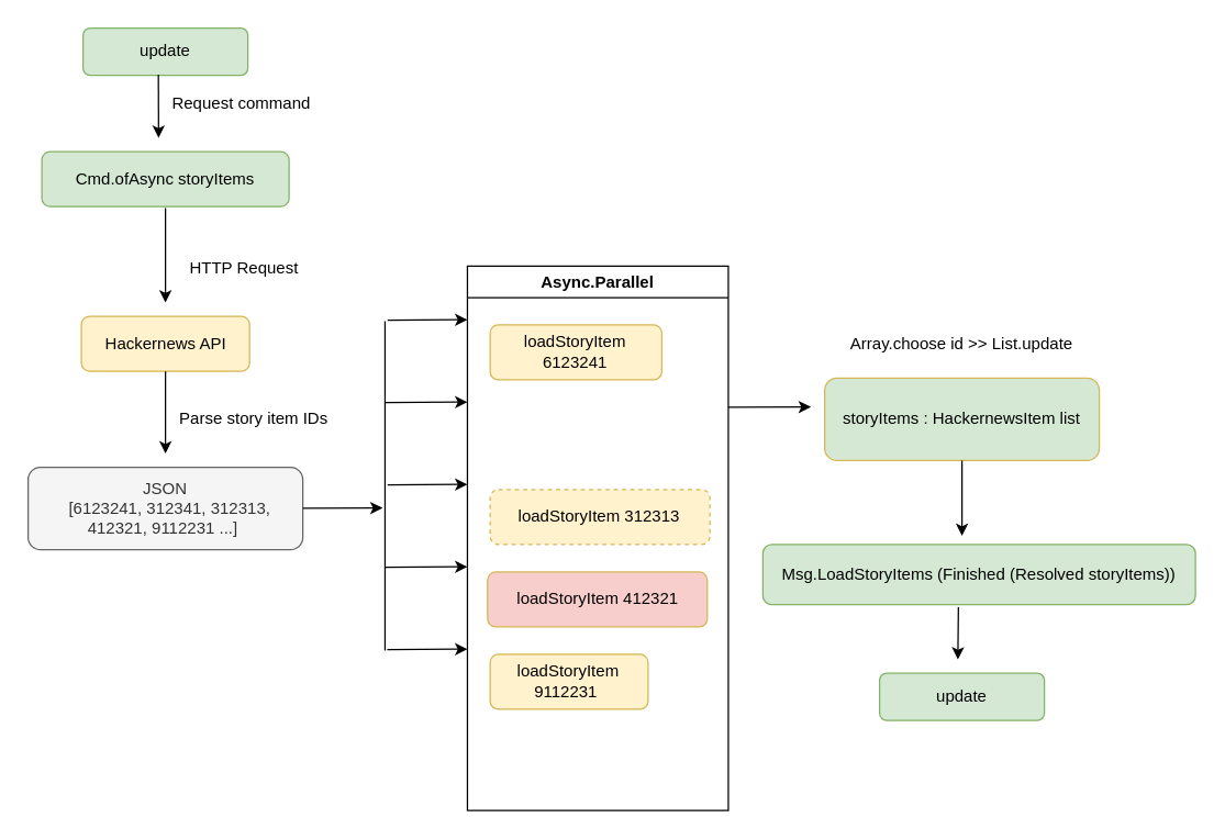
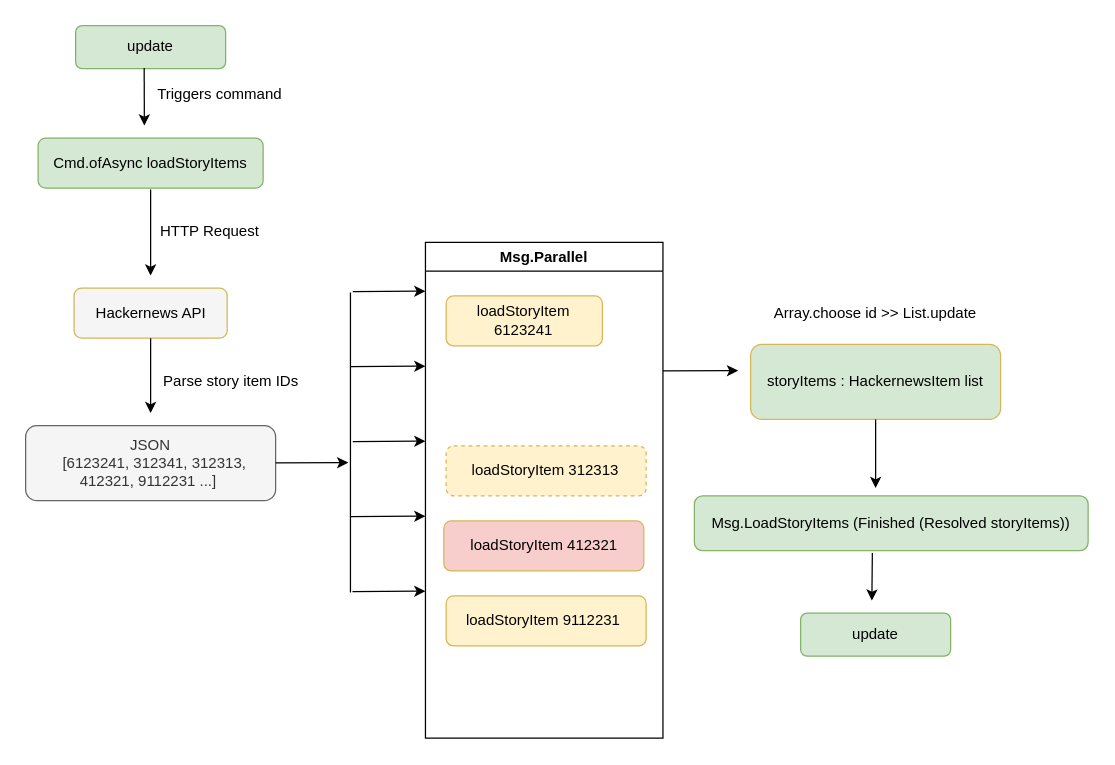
  <mxCell id="0" />
  <mxCell id="1" parent="0" />
- <mxCell id="2" value="Async.Parallel" style="swimlane;" parent="1" vertex="1"><mxGeometry x="339.86" y="193.45" width="190" height="396.55" as="geometry" /></mxCell>
- <mxCell id="3" value="Cmd.ofAsync storyItems" style="rounded=1;whiteSpace=wrap;html=1;fillColor=#d5e8d4;strokeColor=#82b366;" parent="1" vertex="1"><mxGeometry x="30" y="110" width="180" height="40" as="geometry" /></mxCell>
+ <mxCell id="2" value="Msg.Parallel" style="swimlane;" parent="1" vertex="1"><mxGeometry x="339.86" y="193.45" width="190" height="396.55" as="geometry" /></mxCell>
+ <mxCell id="3" value="Cmd.ofAsync loadStoryItems" style="rounded=1;whiteSpace=wrap;html=1;fillColor=#d5e8d4;strokeColor=#82b366;" parent="1" vertex="1"><mxGeometry x="30" y="110" width="180" height="40" as="geometry" /></mxCell>
  <mxCell id="4" value="" style="endArrow=classic;html=1;" parent="1" edge="1"><mxGeometry width="50" height="50" relative="1" as="geometry"><mxPoint x="120" y="151" as="sourcePoint" /><mxPoint x="120" y="220" as="targetPoint" /></mxGeometry></mxCell>
- <mxCell id="5" value="Hackernews API" style="rounded=1;whiteSpace=wrap;html=1;fillColor=#fff2cc;strokeColor=#d6b656;" parent="1" vertex="1"><mxGeometry x="58.75" y="230" width="122.5" height="40" as="geometry" /></mxCell>
- <mxCell id="6" value="HTTP Request" style="text;html=1;strokeColor=none;fillColor=none;align=center;verticalAlign=middle;whiteSpace=wrap;rounded=0;" parent="1" vertex="1"><mxGeometry x="124.69" y="180" width="105.31" height="30" as="geometry" /></mxCell>
+ <mxCell id="5" value="Hackernews API" style="rounded=1;whiteSpace=wrap;html=1;fillColor=#f5f5f5;strokeColor=#d6b656;" parent="1" vertex="1"><mxGeometry x="58.75" y="230" width="122.5" height="40" as="geometry" /></mxCell>
+ <mxCell id="6" value="HTTP Request" style="text;html=1;strokeColor=none;fillColor=none;align=center;verticalAlign=middle;whiteSpace=wrap;rounded=0;" parent="1" vertex="1"><mxGeometry x="114.69" y="170" width="105.31" height="30" as="geometry" /></mxCell>
  <mxCell id="7" value="JSON &lt;br&gt;&amp;nbsp; [6123241, 312341, 312313, 412321, 9112231 ...]&amp;nbsp;" style="rounded=1;whiteSpace=wrap;html=1;fillColor=#f5f5f5;strokeColor=#666666;fontColor=#333333;" parent="1" vertex="1"><mxGeometry x="20" y="340" width="200" height="60" as="geometry" /></mxCell>
  <mxCell id="8" value="" style="endArrow=classic;html=1;exitX=0.5;exitY=1;exitDx=0;exitDy=0;" parent="1" source="5" edge="1"><mxGeometry width="50" height="50" relative="1" as="geometry"><mxPoint x="130" y="161" as="sourcePoint" /><mxPoint x="120" y="330" as="targetPoint" /></mxGeometry></mxCell>
  <mxCell id="9" value="" style="endArrow=none;html=1;" parent="1" edge="1"><mxGeometry width="50" height="50" relative="1" as="geometry"><mxPoint x="279.86" y="473.45" as="sourcePoint" /><mxPoint x="279.86" y="233.45" as="targetPoint" /></mxGeometry></mxCell>
  <mxCell id="10" value="Parse story item IDs" style="text;html=1;strokeColor=none;fillColor=none;align=center;verticalAlign=middle;whiteSpace=wrap;rounded=0;" parent="1" vertex="1"><mxGeometry x="129.38" y="290" width="110.62" height="30" as="geometry" /></mxCell>
  <mxCell id="11" value="" style="endArrow=classic;html=1;" parent="1" edge="1"><mxGeometry width="50" height="50" relative="1" as="geometry"><mxPoint x="281.73" y="232.76" as="sourcePoint" /><mxPoint x="339.86" y="232.45" as="targetPoint" /></mxGeometry></mxCell>
  <mxCell id="12" value="loadStoryItem 6123241" style="rounded=1;whiteSpace=wrap;html=1;fillColor=#fff2cc;strokeColor=#d6b656;" parent="1" vertex="1"><mxGeometry x="356.42" y="236.21" width="125" height="40" as="geometry" /></mxCell>
  <mxCell id="13" value="" style="endArrow=classic;html=1;" parent="1" edge="1"><mxGeometry width="50" height="50" relative="1" as="geometry"><mxPoint x="279.86" y="292.76" as="sourcePoint" /><mxPoint x="339.86" y="292.45" as="targetPoint" /></mxGeometry></mxCell>
  <mxCell id="14" value="" style="endArrow=classic;html=1;" parent="1" edge="1"><mxGeometry width="50" height="50" relative="1" as="geometry"><mxPoint x="281.73" y="352.76" as="sourcePoint" /><mxPoint x="339.86" y="352.45" as="targetPoint" /></mxGeometry></mxCell>
  <mxCell id="15" value="loadStoryItem 312313" style="rounded=1;whiteSpace=wrap;html=1;fillColor=#fff2cc;strokeColor=#d6b656;dashed=1;" parent="1" vertex="1"><mxGeometry x="356.42" y="356.21" width="160" height="40" as="geometry" /></mxCell>
  <mxCell id="16" value="" style="endArrow=classic;html=1;" parent="1" edge="1"><mxGeometry width="50" height="50" relative="1" as="geometry"><mxPoint x="279.86" y="412.76" as="sourcePoint" /><mxPoint x="339.86" y="412.45" as="targetPoint" /></mxGeometry></mxCell>
  <mxCell id="17" value="loadStoryItem 412321" style="rounded=1;whiteSpace=wrap;html=1;fillColor=#f8cecc;strokeColor=#d6b656;" parent="1" vertex="1"><mxGeometry x="354.55" y="416.21" width="160" height="40" as="geometry" /></mxCell>
  <mxCell id="18" value="" style="endArrow=classic;html=1;" parent="1" edge="1"><mxGeometry width="50" height="50" relative="1" as="geometry"><mxPoint x="281.48" y="472.76" as="sourcePoint" /><mxPoint x="339.86" y="472.45" as="targetPoint" /></mxGeometry></mxCell>
- <mxCell id="19" value="loadStoryItem 9112231&amp;nbsp;" style="rounded=1;whiteSpace=wrap;html=1;fillColor=#fff2cc;strokeColor=#d6b656;" parent="1" vertex="1"><mxGeometry x="356.42" y="476.21" width="115" height="40" as="geometry" /></mxCell>
+ <mxCell id="19" value="loadStoryItem 9112231&amp;nbsp;" style="rounded=1;whiteSpace=wrap;html=1;fillColor=#fff2cc;strokeColor=#d6b656;" parent="1" vertex="1"><mxGeometry x="356.42" y="476.21" width="160" height="40" as="geometry" /></mxCell>
  <mxCell id="20" value="" style="endArrow=classic;html=1;" parent="1" edge="1"><mxGeometry width="50" height="50" relative="1" as="geometry"><mxPoint x="220" y="369.89" as="sourcePoint" /><mxPoint x="278.13" y="369.58" as="targetPoint" /></mxGeometry></mxCell>
  <mxCell id="21" value="Array.choose id &amp;gt;&amp;gt; List.update" style="text;html=1;strokeColor=none;fillColor=none;align=center;verticalAlign=middle;whiteSpace=wrap;rounded=0;" parent="1" vertex="1"><mxGeometry x="580" y="235" width="240" height="30" as="geometry" /></mxCell>
  <mxCell id="22" value="" style="endArrow=classic;html=1;" parent="1" edge="1"><mxGeometry width="50" height="50" relative="1" as="geometry"><mxPoint x="529.86" y="296.21" as="sourcePoint" /><mxPoint x="590" y="296" as="targetPoint" /></mxGeometry></mxCell>
  <mxCell id="23" value="storyItems :&amp;nbsp;HackernewsItem list" style="rounded=1;whiteSpace=wrap;html=1;fillColor=#d5e8d4;strokeColor=#d6b656;" parent="1" vertex="1"><mxGeometry x="600" y="275" width="200" height="60" as="geometry" /></mxCell>
  <mxCell id="24" value="" style="endArrow=classic;html=1;exitX=0.5;exitY=1;exitDx=0;exitDy=0;" parent="1" source="23" edge="1"><mxGeometry width="50" height="50" relative="1" as="geometry"><mxPoint x="539.86" y="306.21" as="sourcePoint" /><mxPoint x="700" y="390" as="targetPoint" /></mxGeometry></mxCell>
  <mxCell id="25" value="Msg.LoadStoryItems (Finished (Resolved storyItems))" style="rounded=1;whiteSpace=wrap;html=1;fillColor=#d5e8d4;strokeColor=#82b366;" parent="1" vertex="1"><mxGeometry x="555" y="396.21" width="315" height="43.79" as="geometry" /></mxCell>
  <mxCell id="26" value="update" style="rounded=1;whiteSpace=wrap;html=1;fillColor=#d5e8d4;strokeColor=#82b366;" parent="1" vertex="1"><mxGeometry x="60" y="20" width="120" height="34.41" as="geometry" /></mxCell>
  <mxCell id="27" value="" style="endArrow=classic;html=1;exitX=0.457;exitY=0.986;exitDx=0;exitDy=0;exitPerimeter=0;" parent="1" source="26" edge="1"><mxGeometry width="50" height="50" relative="1" as="geometry"><mxPoint x="130" y="161" as="sourcePoint" /><mxPoint x="115" y="100" as="targetPoint" /></mxGeometry></mxCell>
- <mxCell id="28" value="Request command" style="text;html=1;strokeColor=none;fillColor=none;align=center;verticalAlign=middle;whiteSpace=wrap;rounded=0;" parent="1" vertex="1"><mxGeometry x="114.69" y="60" width="120.62" height="30" as="geometry" /></mxCell>
+ <mxCell id="28" value="Triggers command" style="text;html=1;strokeColor=none;fillColor=none;align=center;verticalAlign=middle;whiteSpace=wrap;rounded=0;" parent="1" vertex="1"><mxGeometry x="114.69" y="60" width="120.62" height="30" as="geometry" /></mxCell>
  <mxCell id="29" value="update" style="rounded=1;whiteSpace=wrap;html=1;fillColor=#d5e8d4;strokeColor=#82b366;" parent="1" vertex="1"><mxGeometry x="640" y="490" width="120" height="34.41" as="geometry" /></mxCell>
  <mxCell id="30" value="" style="endArrow=classic;html=1;exitX=0.452;exitY=1.041;exitDx=0;exitDy=0;exitPerimeter=0;" parent="1" source="25" edge="1"><mxGeometry width="50" height="50" relative="1" as="geometry"><mxPoint x="710" y="345" as="sourcePoint" /><mxPoint x="697" y="480" as="targetPoint" /></mxGeometry></mxCell>
